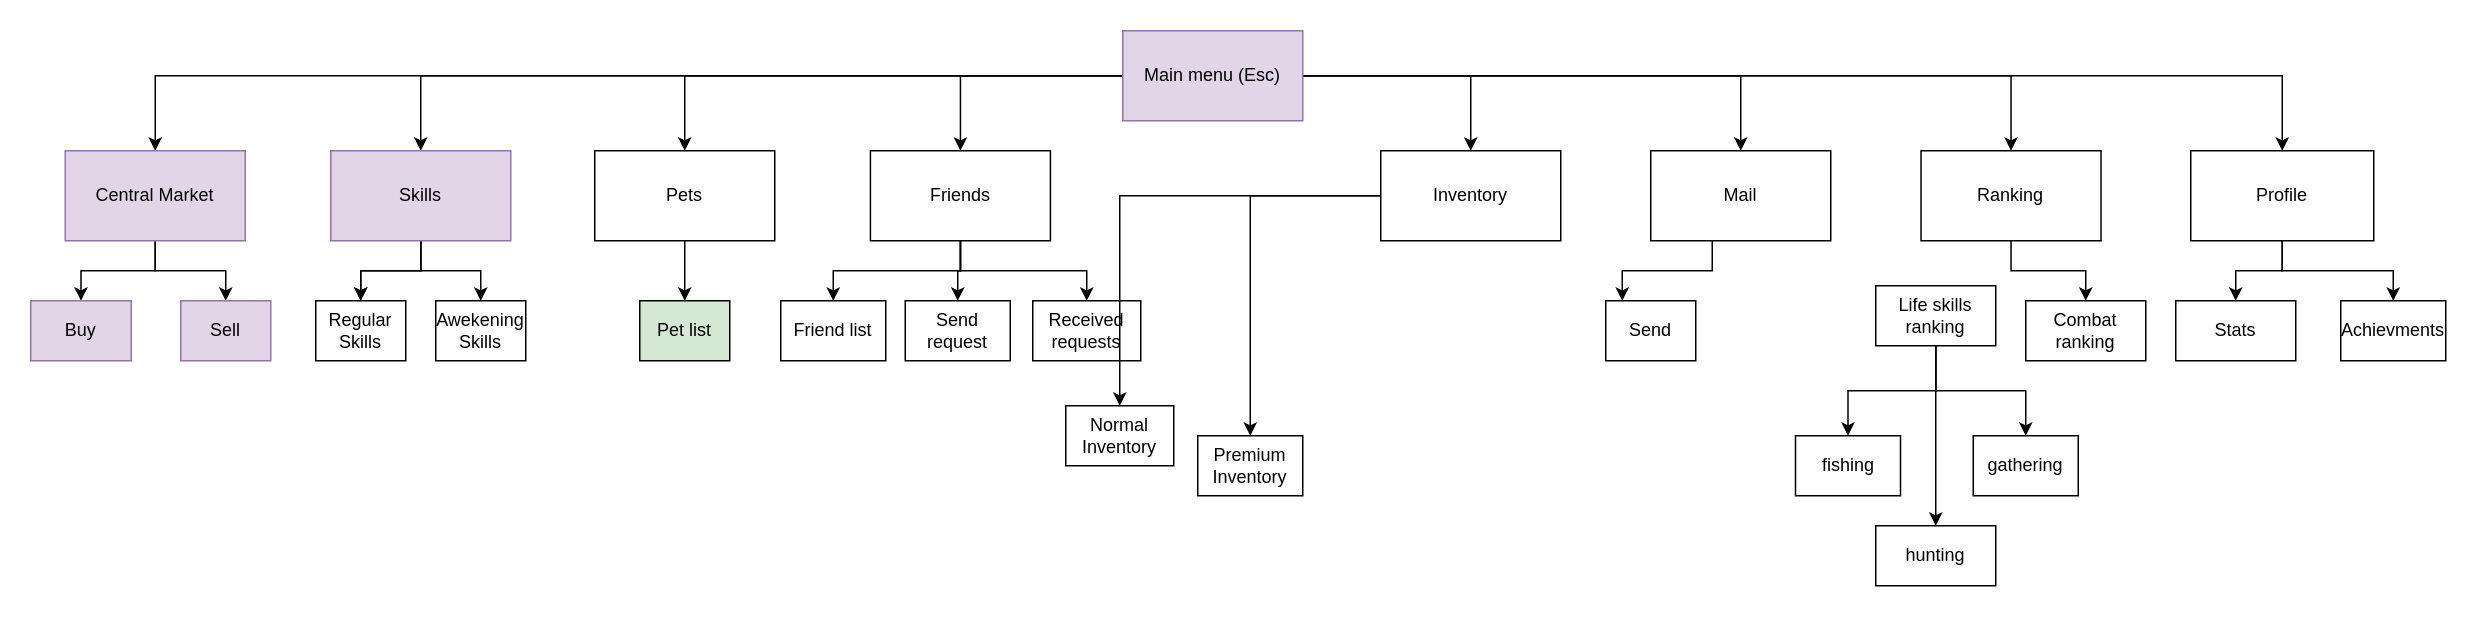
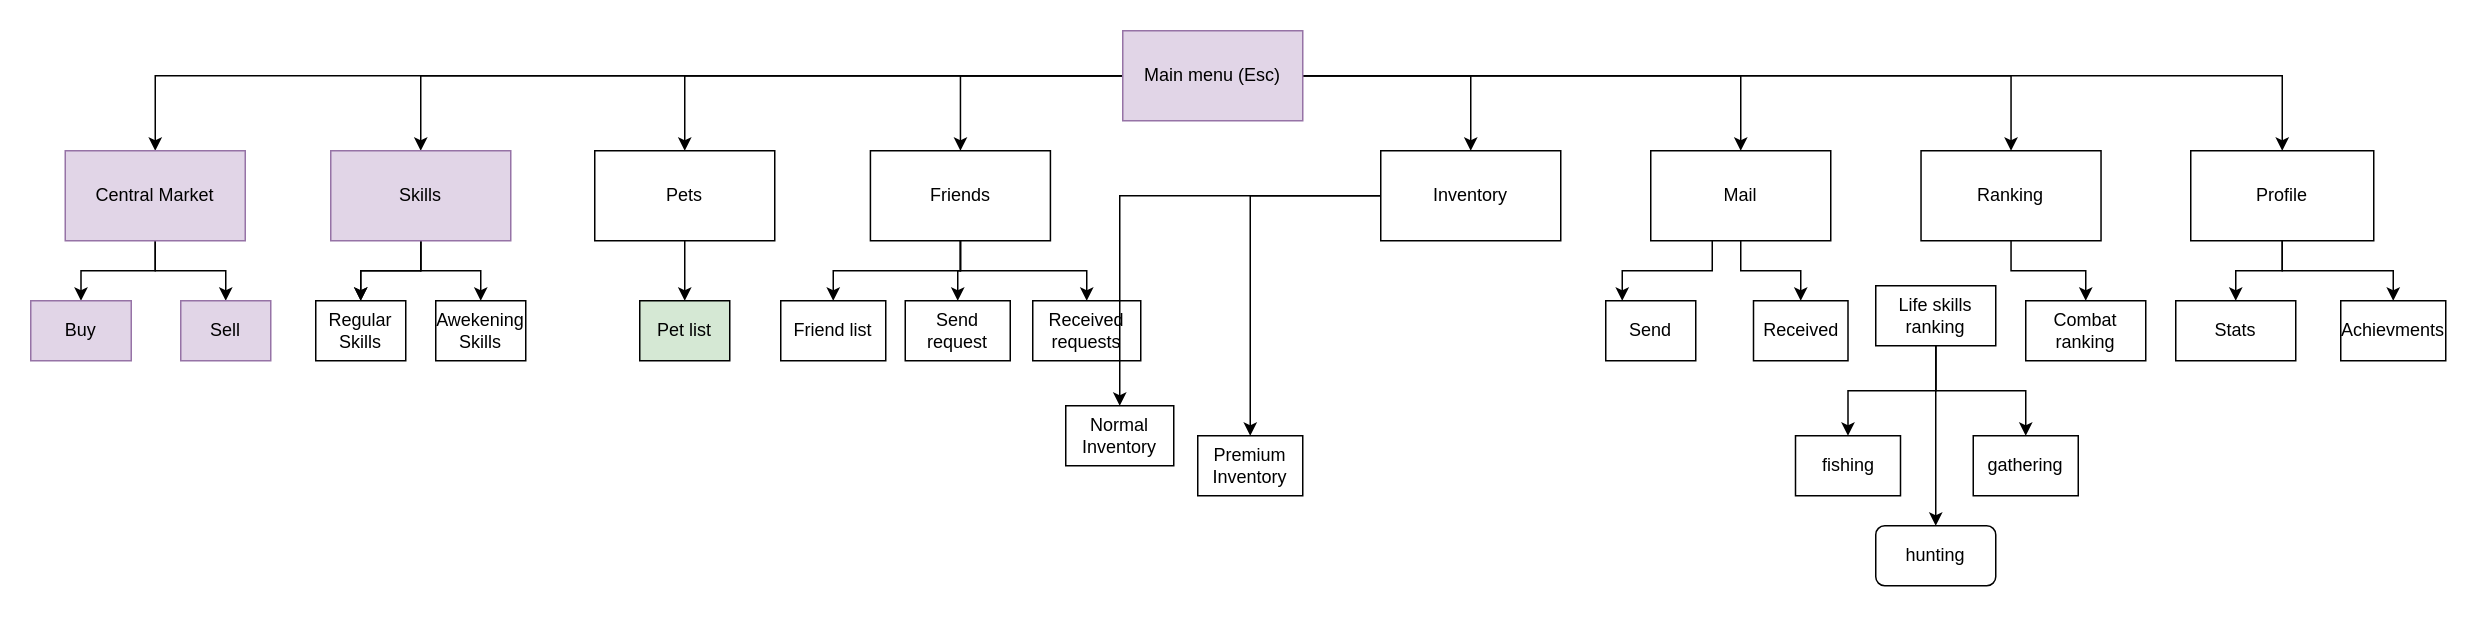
  <mxCell id="0" />
  <mxCell id="1" parent="0" />
  <mxCell id="2" value="" style="edgeStyle=orthogonalEdgeStyle;rounded=0;orthogonalLoop=1;jettySize=auto;html=1;" edge="1" parent="1" source="10" target="17"><mxGeometry relative="1" as="geometry" /></mxCell>
  <mxCell id="3" value="" style="edgeStyle=orthogonalEdgeStyle;rounded=0;orthogonalLoop=1;jettySize=auto;html=1;" edge="1" parent="1" source="10" target="14"><mxGeometry relative="1" as="geometry" /></mxCell>
  <mxCell id="4" style="edgeStyle=orthogonalEdgeStyle;rounded=0;orthogonalLoop=1;jettySize=auto;html=1;" edge="1" parent="1" source="10" target="23"><mxGeometry relative="1" as="geometry"><mxPoint x="410" y="100" as="targetPoint" /></mxGeometry></mxCell>
  <mxCell id="5" style="edgeStyle=orthogonalEdgeStyle;rounded=0;orthogonalLoop=1;jettySize=auto;html=1;" edge="1" parent="1" source="10" target="28"><mxGeometry relative="1" as="geometry"><mxPoint x="550.276" y="130" as="targetPoint" /></mxGeometry></mxCell>
  <mxCell id="6" style="edgeStyle=orthogonalEdgeStyle;rounded=0;orthogonalLoop=1;jettySize=auto;html=1;" edge="1" parent="1" source="10" target="34"><mxGeometry relative="1" as="geometry"><mxPoint x="750" y="150" as="targetPoint" /></mxGeometry></mxCell>
  <mxCell id="7" style="edgeStyle=orthogonalEdgeStyle;rounded=0;orthogonalLoop=1;jettySize=auto;html=1;" edge="1" parent="1" source="10" target="39"><mxGeometry relative="1" as="geometry"><mxPoint x="920" y="120" as="targetPoint" /></mxGeometry></mxCell>
  <mxCell id="8" style="edgeStyle=orthogonalEdgeStyle;rounded=0;orthogonalLoop=1;jettySize=auto;html=1;" edge="1" parent="1" source="10" target="42"><mxGeometry relative="1" as="geometry"><mxPoint x="1110.69" y="100" as="targetPoint" /></mxGeometry></mxCell>
  <mxCell id="9" style="edgeStyle=orthogonalEdgeStyle;rounded=0;orthogonalLoop=1;jettySize=auto;html=1;" edge="1" parent="1" source="10" target="52"><mxGeometry relative="1" as="geometry"><mxPoint x="1348.276" y="110" as="targetPoint" /></mxGeometry></mxCell>
  <mxCell id="10" value="Main menu (Esc)" style="rounded=0;whiteSpace=wrap;html=1;fillColor=#e1d5e7;strokeColor=#9673a6;" vertex="1" parent="1"><mxGeometry x="748" y="20" width="120" height="60" as="geometry" /></mxCell>
  <mxCell id="11" style="edgeStyle=orthogonalEdgeStyle;rounded=0;orthogonalLoop=1;jettySize=auto;html=1;" edge="1" parent="1" source="14" target="20"><mxGeometry relative="1" as="geometry"><mxPoint x="280" y="230" as="targetPoint" /></mxGeometry></mxCell>
  <mxCell id="12" value="" style="edgeStyle=orthogonalEdgeStyle;rounded=0;orthogonalLoop=1;jettySize=auto;html=1;" edge="1" parent="1" source="14" target="20"><mxGeometry relative="1" as="geometry" /></mxCell>
  <mxCell id="13" style="edgeStyle=orthogonalEdgeStyle;rounded=0;orthogonalLoop=1;jettySize=auto;html=1;" edge="1" parent="1" source="14" target="21"><mxGeometry relative="1" as="geometry"><mxPoint x="320" y="260" as="targetPoint" /></mxGeometry></mxCell>
  <mxCell id="14" value="Skills" style="rounded=0;whiteSpace=wrap;html=1;fillColor=#e1d5e7;strokeColor=#9673a6;" vertex="1" parent="1"><mxGeometry x="220" y="100" width="120" height="60" as="geometry" /></mxCell>
  <mxCell id="15" value="" style="edgeStyle=orthogonalEdgeStyle;rounded=0;orthogonalLoop=1;jettySize=auto;html=1;" edge="1" parent="1" source="17" target="19"><mxGeometry relative="1" as="geometry" /></mxCell>
  <mxCell id="16" value="" style="edgeStyle=orthogonalEdgeStyle;rounded=0;orthogonalLoop=1;jettySize=auto;html=1;" edge="1" parent="1" source="17" target="18"><mxGeometry relative="1" as="geometry" /></mxCell>
  <mxCell id="17" value="Central Market" style="rounded=0;whiteSpace=wrap;html=1;fillColor=#e1d5e7;strokeColor=#9673a6;" vertex="1" parent="1"><mxGeometry x="43" y="100" width="120" height="60" as="geometry" /></mxCell>
  <mxCell id="18" value="Sell" style="rounded=0;whiteSpace=wrap;html=1;fillColor=#e1d5e7;strokeColor=#9673a6;" vertex="1" parent="1"><mxGeometry x="120" y="200" width="60" height="40" as="geometry" /></mxCell>
  <mxCell id="19" value="Buy" style="rounded=0;whiteSpace=wrap;html=1;fillColor=#e1d5e7;strokeColor=#9673a6;" vertex="1" parent="1"><mxGeometry x="20" y="200" width="67" height="40" as="geometry" /></mxCell>
  <mxCell id="20" value="Regular Skills" style="rounded=0;whiteSpace=wrap;html=1;" vertex="1" parent="1"><mxGeometry x="210" y="200" width="60" height="40" as="geometry" /></mxCell>
  <mxCell id="21" value="Awekening Skills" style="rounded=0;whiteSpace=wrap;html=1;" vertex="1" parent="1"><mxGeometry x="290" y="200" width="60" height="40" as="geometry" /></mxCell>
  <mxCell id="22" style="edgeStyle=orthogonalEdgeStyle;rounded=0;orthogonalLoop=1;jettySize=auto;html=1;" edge="1" parent="1" source="23" target="24"><mxGeometry relative="1" as="geometry"><mxPoint x="390" y="220" as="targetPoint" /></mxGeometry></mxCell>
  <mxCell id="23" value="Pets" style="rounded=0;whiteSpace=wrap;html=1;" vertex="1" parent="1"><mxGeometry x="396" y="100" width="120" height="60" as="geometry" /></mxCell>
  <mxCell id="24" value="Pet list" style="rounded=0;whiteSpace=wrap;html=1;fillColor=#d5e8d4;" vertex="1" parent="1"><mxGeometry x="426" y="200" width="60" height="40" as="geometry" /></mxCell>
  <mxCell id="25" style="edgeStyle=orthogonalEdgeStyle;rounded=0;orthogonalLoop=1;jettySize=auto;html=1;" edge="1" parent="1" source="28" target="29"><mxGeometry relative="1" as="geometry"><mxPoint x="500" y="280" as="targetPoint" /></mxGeometry></mxCell>
  <mxCell id="26" style="edgeStyle=orthogonalEdgeStyle;rounded=0;orthogonalLoop=1;jettySize=auto;html=1;" edge="1" parent="1" source="28" target="30"><mxGeometry relative="1" as="geometry"><mxPoint x="569.776" y="280" as="targetPoint" /></mxGeometry></mxCell>
  <mxCell id="27" style="edgeStyle=orthogonalEdgeStyle;rounded=0;orthogonalLoop=1;jettySize=auto;html=1;" edge="1" parent="1" source="28" target="31"><mxGeometry relative="1" as="geometry"><mxPoint x="650" y="280" as="targetPoint" /></mxGeometry></mxCell>
  <mxCell id="28" value="Friends" style="rounded=0;whiteSpace=wrap;html=1;" vertex="1" parent="1"><mxGeometry x="579.776" y="100" width="120" height="60" as="geometry" /></mxCell>
  <mxCell id="29" value="Friend list" style="rounded=0;whiteSpace=wrap;html=1;" vertex="1" parent="1"><mxGeometry x="520" y="200" width="70" height="40" as="geometry" /></mxCell>
  <mxCell id="30" value="Send request" style="rounded=0;whiteSpace=wrap;html=1;" vertex="1" parent="1"><mxGeometry x="603" y="200" width="70" height="40" as="geometry" /></mxCell>
  <mxCell id="31" value="Received requests" style="rounded=0;whiteSpace=wrap;html=1;" vertex="1" parent="1"><mxGeometry x="688" y="200" width="72" height="40" as="geometry" /></mxCell>
  <mxCell id="32" style="edgeStyle=orthogonalEdgeStyle;rounded=0;orthogonalLoop=1;jettySize=auto;html=1;" edge="1" parent="1" source="34" target="35"><mxGeometry relative="1" as="geometry"><mxPoint x="740" y="220" as="targetPoint" /></mxGeometry></mxCell>
  <mxCell id="33" style="edgeStyle=orthogonalEdgeStyle;rounded=0;orthogonalLoop=1;jettySize=auto;html=1;" edge="1" parent="1" source="34" target="36"><mxGeometry relative="1" as="geometry"><mxPoint x="830" y="270" as="targetPoint" /></mxGeometry></mxCell>
  <mxCell id="34" value="Inventory" style="rounded=0;whiteSpace=wrap;html=1;" vertex="1" parent="1"><mxGeometry x="920" y="100" width="120" height="60" as="geometry" /></mxCell>
  <mxCell id="35" value="Normal Inventory" style="rounded=0;whiteSpace=wrap;html=1;" vertex="1" parent="1"><mxGeometry x="710" y="270" width="72" height="40" as="geometry" /></mxCell>
  <mxCell id="36" value="Premium Inventory" style="rounded=0;whiteSpace=wrap;html=1;" vertex="1" parent="1"><mxGeometry x="798" y="290" width="70" height="40" as="geometry" /></mxCell>
  <mxCell id="37" style="edgeStyle=orthogonalEdgeStyle;rounded=0;orthogonalLoop=1;jettySize=auto;html=1;" edge="1" parent="1" source="39" target="40"><mxGeometry relative="1" as="geometry"><mxPoint x="940" y="200" as="targetPoint" /><Array as="points"><mxPoint x="1141" y="180" /><mxPoint x="1081" y="180" /></Array></mxGeometry></mxCell>
+ <mxCell id="38" style="edgeStyle=orthogonalEdgeStyle;rounded=0;orthogonalLoop=1;jettySize=auto;html=1;" edge="1" parent="1" source="39" target="55"><mxGeometry relative="1" as="geometry"><mxPoint x="1010" y="200" as="targetPoint" /></mxGeometry></mxCell>
  <mxCell id="39" value="Mail" style="rounded=0;whiteSpace=wrap;html=1;" vertex="1" parent="1"><mxGeometry x="1100" y="100" width="120" height="60" as="geometry" /></mxCell>
  <mxCell id="40" value="Send" style="rounded=0;whiteSpace=wrap;html=1;" vertex="1" parent="1"><mxGeometry x="1070" y="200" width="60" height="40" as="geometry" /></mxCell>
  <mxCell id="41" style="edgeStyle=orthogonalEdgeStyle;rounded=0;orthogonalLoop=1;jettySize=auto;html=1;" edge="1" parent="1" source="42" target="49"><mxGeometry relative="1" as="geometry"><mxPoint x="1220" y="230" as="targetPoint" /></mxGeometry></mxCell>
  <mxCell id="42" value="Ranking" style="rounded=0;whiteSpace=wrap;html=1;" vertex="1" parent="1"><mxGeometry x="1280.19" y="100" width="120" height="60" as="geometry" /></mxCell>
  <mxCell id="43" style="edgeStyle=orthogonalEdgeStyle;rounded=0;orthogonalLoop=1;jettySize=auto;html=1;" edge="1" parent="1" source="46" target="47"><mxGeometry relative="1" as="geometry"><mxPoint x="1070" y="370" as="targetPoint" /></mxGeometry></mxCell>
  <mxCell id="44" style="edgeStyle=orthogonalEdgeStyle;rounded=0;orthogonalLoop=1;jettySize=auto;html=1;" edge="1" parent="1" source="46" target="48"><mxGeometry relative="1" as="geometry" /></mxCell>
  <mxCell id="45" style="edgeStyle=orthogonalEdgeStyle;rounded=0;orthogonalLoop=1;jettySize=auto;html=1;" edge="1" parent="1" source="46" target="56"><mxGeometry relative="1" as="geometry"><mxPoint x="1290" y="370" as="targetPoint" /></mxGeometry></mxCell>
  <mxCell id="46" value="Life skills ranking" style="rounded=0;whiteSpace=wrap;html=1;" vertex="1" parent="1"><mxGeometry x="1250" y="190" width="80" height="40" as="geometry" /></mxCell>
  <mxCell id="47" value="fishing" style="rounded=0;whiteSpace=wrap;html=1;" vertex="1" parent="1"><mxGeometry x="1196.5" y="290" width="70" height="40" as="geometry" /></mxCell>
  <mxCell id="48" value="gathering" style="rounded=0;whiteSpace=wrap;html=1;" vertex="1" parent="1"><mxGeometry x="1315" y="290" width="70" height="40" as="geometry" /></mxCell>
  <mxCell id="49" value="Combat ranking" style="rounded=0;whiteSpace=wrap;html=1;" vertex="1" parent="1"><mxGeometry x="1350" y="200" width="80" height="40" as="geometry" /></mxCell>
  <mxCell id="50" style="edgeStyle=orthogonalEdgeStyle;rounded=0;orthogonalLoop=1;jettySize=auto;html=1;" edge="1" parent="1" source="52" target="53"><mxGeometry relative="1" as="geometry"><mxPoint x="1381" y="140" as="targetPoint" /></mxGeometry></mxCell>
  <mxCell id="51" style="edgeStyle=orthogonalEdgeStyle;rounded=0;orthogonalLoop=1;jettySize=auto;html=1;" edge="1" parent="1" source="52" target="54"><mxGeometry relative="1" as="geometry"><mxPoint x="1510" y="160" as="targetPoint" /></mxGeometry></mxCell>
  <mxCell id="52" value="Profile" style="rounded=0;whiteSpace=wrap;html=1;" vertex="1" parent="1"><mxGeometry x="1460" y="100" width="122" height="60" as="geometry" /></mxCell>
  <mxCell id="53" value="Stats" style="rounded=0;whiteSpace=wrap;html=1;" vertex="1" parent="1"><mxGeometry x="1450" y="200" width="80" height="40" as="geometry" /></mxCell>
  <mxCell id="54" value="Achievments" style="rounded=0;whiteSpace=wrap;html=1;" vertex="1" parent="1"><mxGeometry x="1560" y="200" width="70" height="40" as="geometry" /></mxCell>
- <mxCell id="56" value="hunting" style="rounded=0;whiteSpace=wrap;html=1;" vertex="1" parent="1"><mxGeometry x="1250" y="350" width="80" height="40" as="geometry" /></mxCell>
+ <mxCell id="55" value="Received" style="rounded=0;whiteSpace=wrap;html=1;" vertex="1" parent="1"><mxGeometry x="1168.5" y="200" width="63" height="40" as="geometry" /></mxCell>
+ <mxCell id="56" value="hunting" style="whiteSpace=wrap;html=1;rounded=1;" vertex="1" parent="1"><mxGeometry x="1250" y="350" width="80" height="40" as="geometry" /></mxCell>
